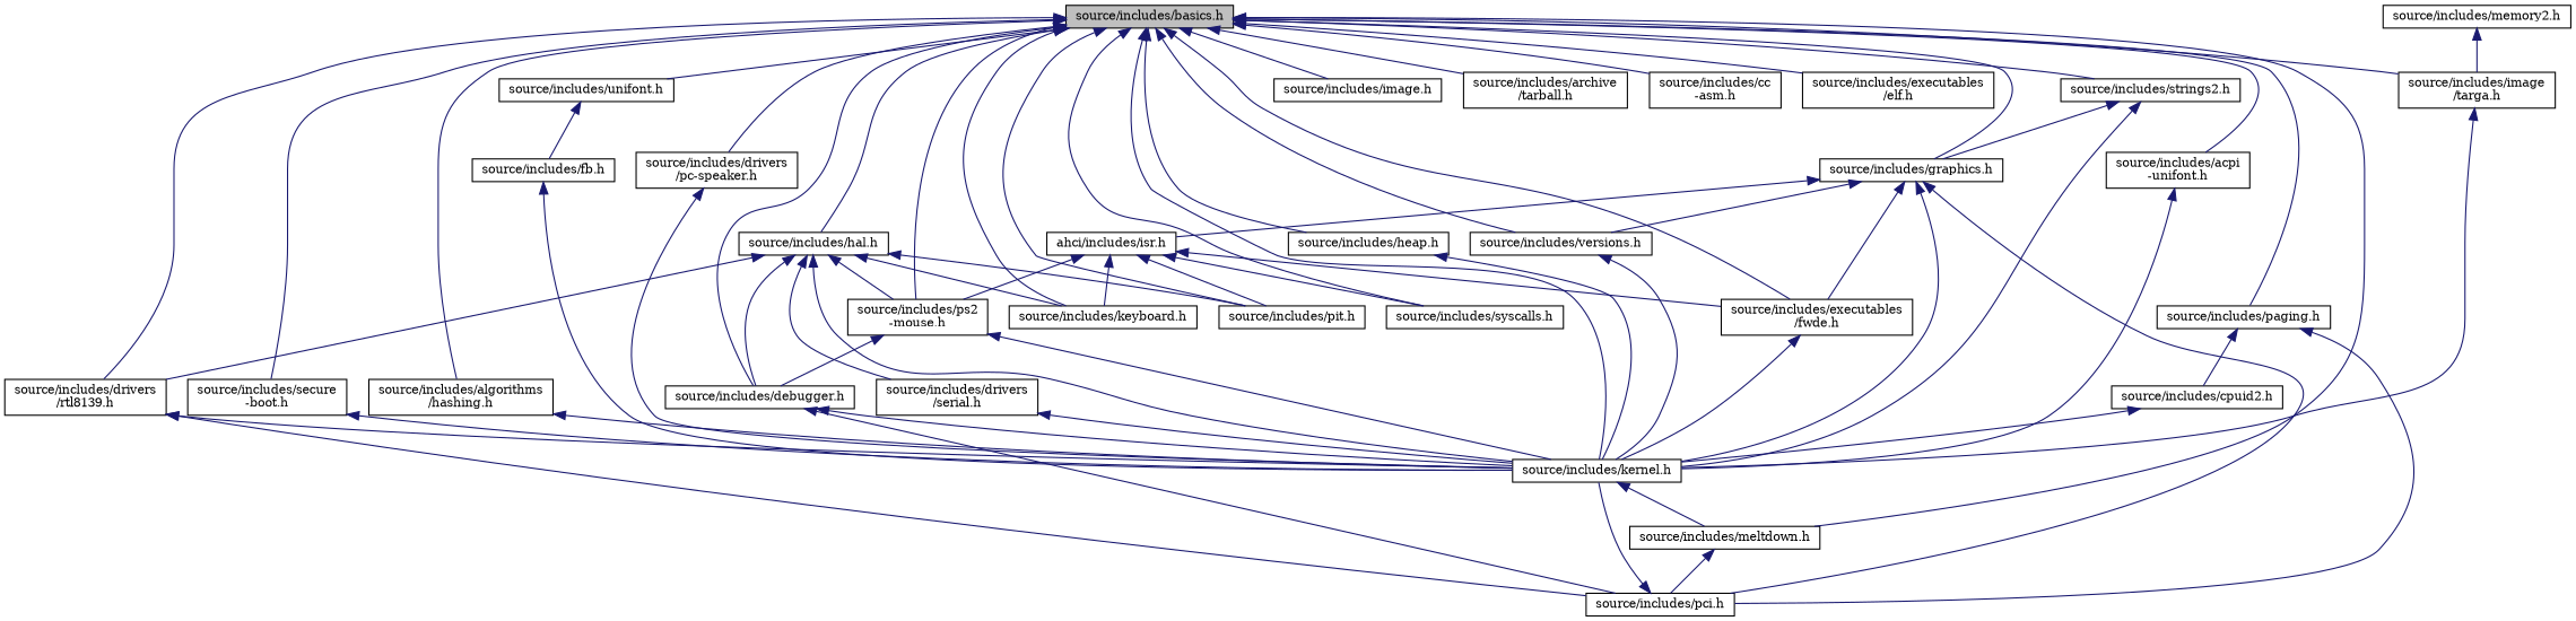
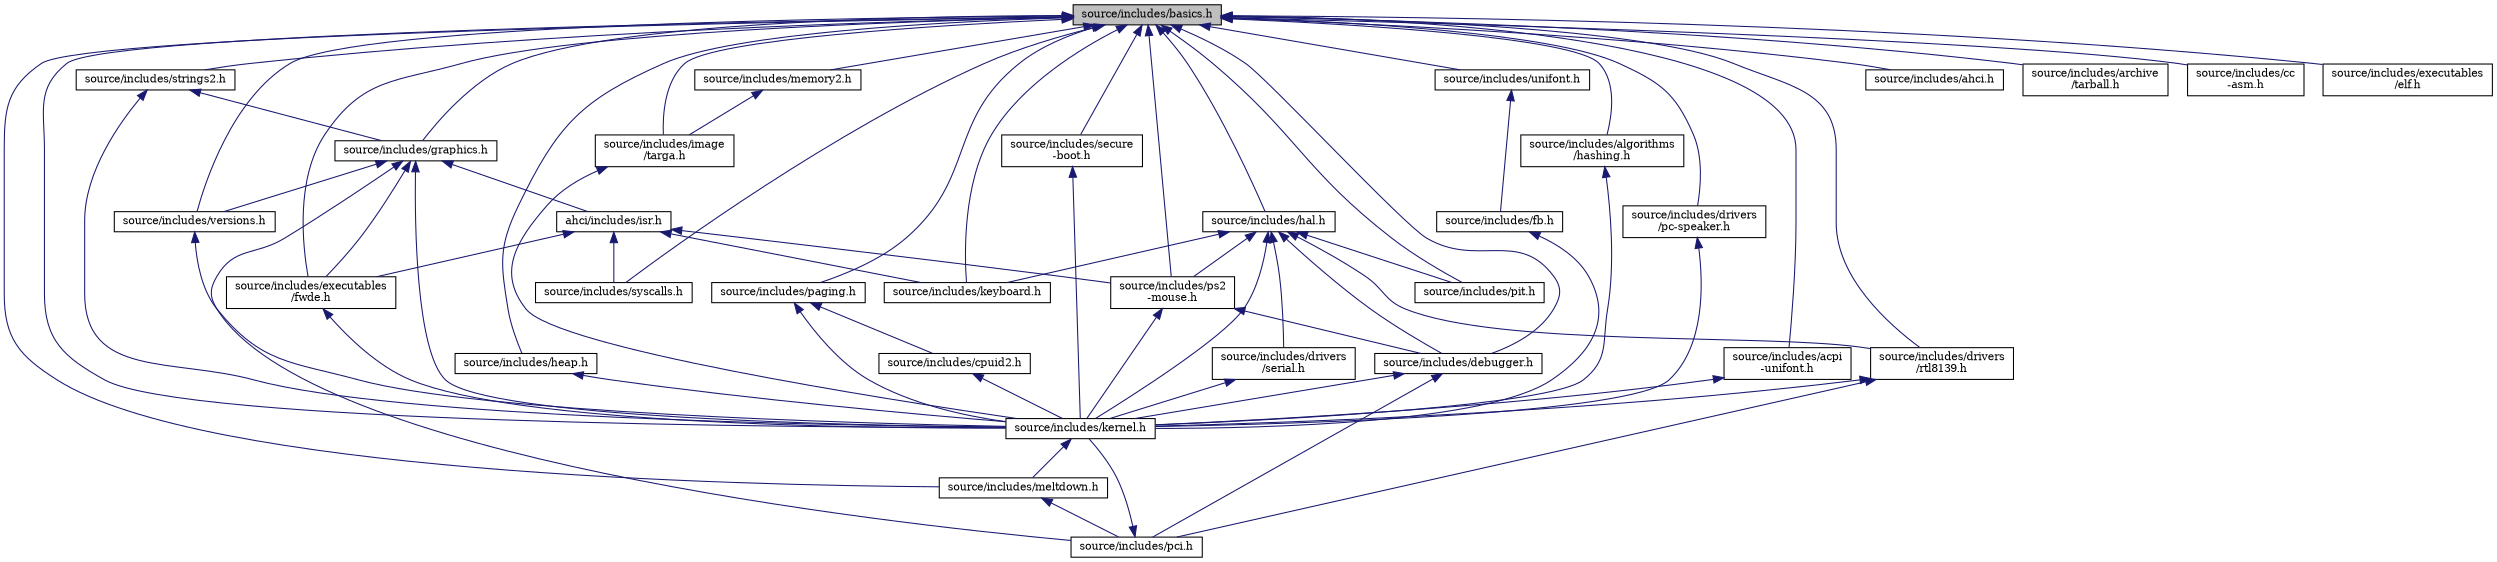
  digraph {
    fontname="DejaVu Serif"
    node [color=black fillcolor=white fontname="DejaVu Serif" fontsize=10 shape=record style=filled]
    edge [color=midnightblue dir=back fontname="DejaVu Serif" fontsize=10 labelfontname=Helvetica labelfontsize=10 style=solid]
    n1 [fillcolor=grey75 fontcolor=black height=0.2 label="source/includes/basics.h" width=0.4]
    n2 [height=0.2 label="source/includes/acpi\l-unifont.h" width=0.4]
    n3 [height=0.2 label="source/includes/kernel.h" width=0.4]
    n4 [height=0.2 label="source/includes/meltdown.h" width=0.4]
-   n5 [height=0.2 label="source/includes/image.h" width=0.4]
+   n5 [height=0.2 label="source/includes/ahci.h" width=0.4]
    n6 [height=0.2 label="source/includes/algorithms\l/hashing.h" width=0.4]
    n7 [height=0.2 label="source/includes/archive\l/tarball.h" width=0.4]
    n8 [height=0.2 label="source/includes/cc\l-asm.h" width=0.4]
    n9 [height=0.2 label="source/includes/debugger.h" width=0.4]
    n10 [height=0.2 label="source/includes/ps2\l-mouse.h" width=0.4]
    n11 [height=0.2 label="source/includes/drivers\l/pc-speaker.h" width=0.4]
    n12 [height=0.2 label="source/includes/drivers\l/rtl8139.h" width=0.4]
    n13 [height=0.2 label="source/includes/executables\l/elf.h" width=0.4]
    n14 [height=0.2 label="source/includes/executables\l/fwde.h" width=0.4]
    n15 [height=0.2 label="source/includes/graphics.h" width=0.4]
    n16 [height=0.2 label="source/includes/keyboard.h" width=0.4]
    n17 [height=0.2 label="source/includes/pit.h" width=0.4]
    n18 [height=0.2 label="source/includes/syscalls.h" width=0.4]
    n19 [height=0.2 label="source/includes/versions.h" width=0.4]
    n20 [height=0.2 label="source/includes/hal.h" width=0.4]
    n21 [height=0.2 label="source/includes/heap.h" width=0.4]
    n22 [height=0.2 label="source/includes/image\l/targa.h" width=0.4]
    n23 [height=0.2 label="source/includes/memory2.h" width=0.4]
    n24 [height=0.2 label="source/includes/paging.h" width=0.4]
    n25 [height=0.2 label="source/includes/secure\l-boot.h" width=0.4]
    n26 [height=0.2 label="source/includes/strings2.h" width=0.4]
    n27 [height=0.2 label="source/includes/unifont.h" width=0.4]
    n28 [height=0.2 label="source/includes/pci.h" width=0.4]
    n29 [height=0.2 label="source/includes/cpuid2.h" width=0.4]
    n30 [height=0.2 label="ahci/includes/isr.h" width=0.4]
    n31 [height=0.2 label="source/includes/drivers\l/serial.h" width=0.4]
    n32 [height=0.2 label="source/includes/fb.h" width=0.4]
    n1 -> n2
    n1 -> n3
    n1 -> n4
    n1 -> n5
    n1 -> n6
    n1 -> n7
    n1 -> n8
    n1 -> n9
    n1 -> n10
    n1 -> n11
    n1 -> n12
    n1 -> n13
    n1 -> n14
    n1 -> n15
    n1 -> n16
    n1 -> n17
    n1 -> n18
    n1 -> n19
    n1 -> n20
    n1 -> n21
    n1 -> n22
+   n1 -> n23
    n1 -> n24
    n1 -> n25
    n1 -> n26
    n1 -> n27
    n2 -> n3
    n3 -> n4
    n4 -> n28
    n6 -> n3
    n9 -> n3
    n9 -> n28
    n10 -> n3
    n10 -> n9
    n11 -> n3
    n12 -> n3
    n12 -> n28
    n14 -> n3
    n15 -> n3
    n15 -> n14
    n15 -> n19
    n15 -> n28
    n15 -> n30
    n19 -> n3
    n20 -> n3
    n20 -> n9
    n20 -> n10
    n20 -> n12
    n20 -> n16
    n20 -> n17
    n20 -> n31
    n21 -> n3
    n22 -> n3
    n23 -> n22
-   n24 -> n28
+   n24 -> n3
    n24 -> n29
    n25 -> n3
    n26 -> n3
    n26 -> n15
    n27 -> n32
    n28 -> n3
    n29 -> n3
    n30 -> n10
    n30 -> n14
    n30 -> n16
-   n30 -> n17
    n30 -> n18
    n31 -> n3
    n32 -> n3
  }
